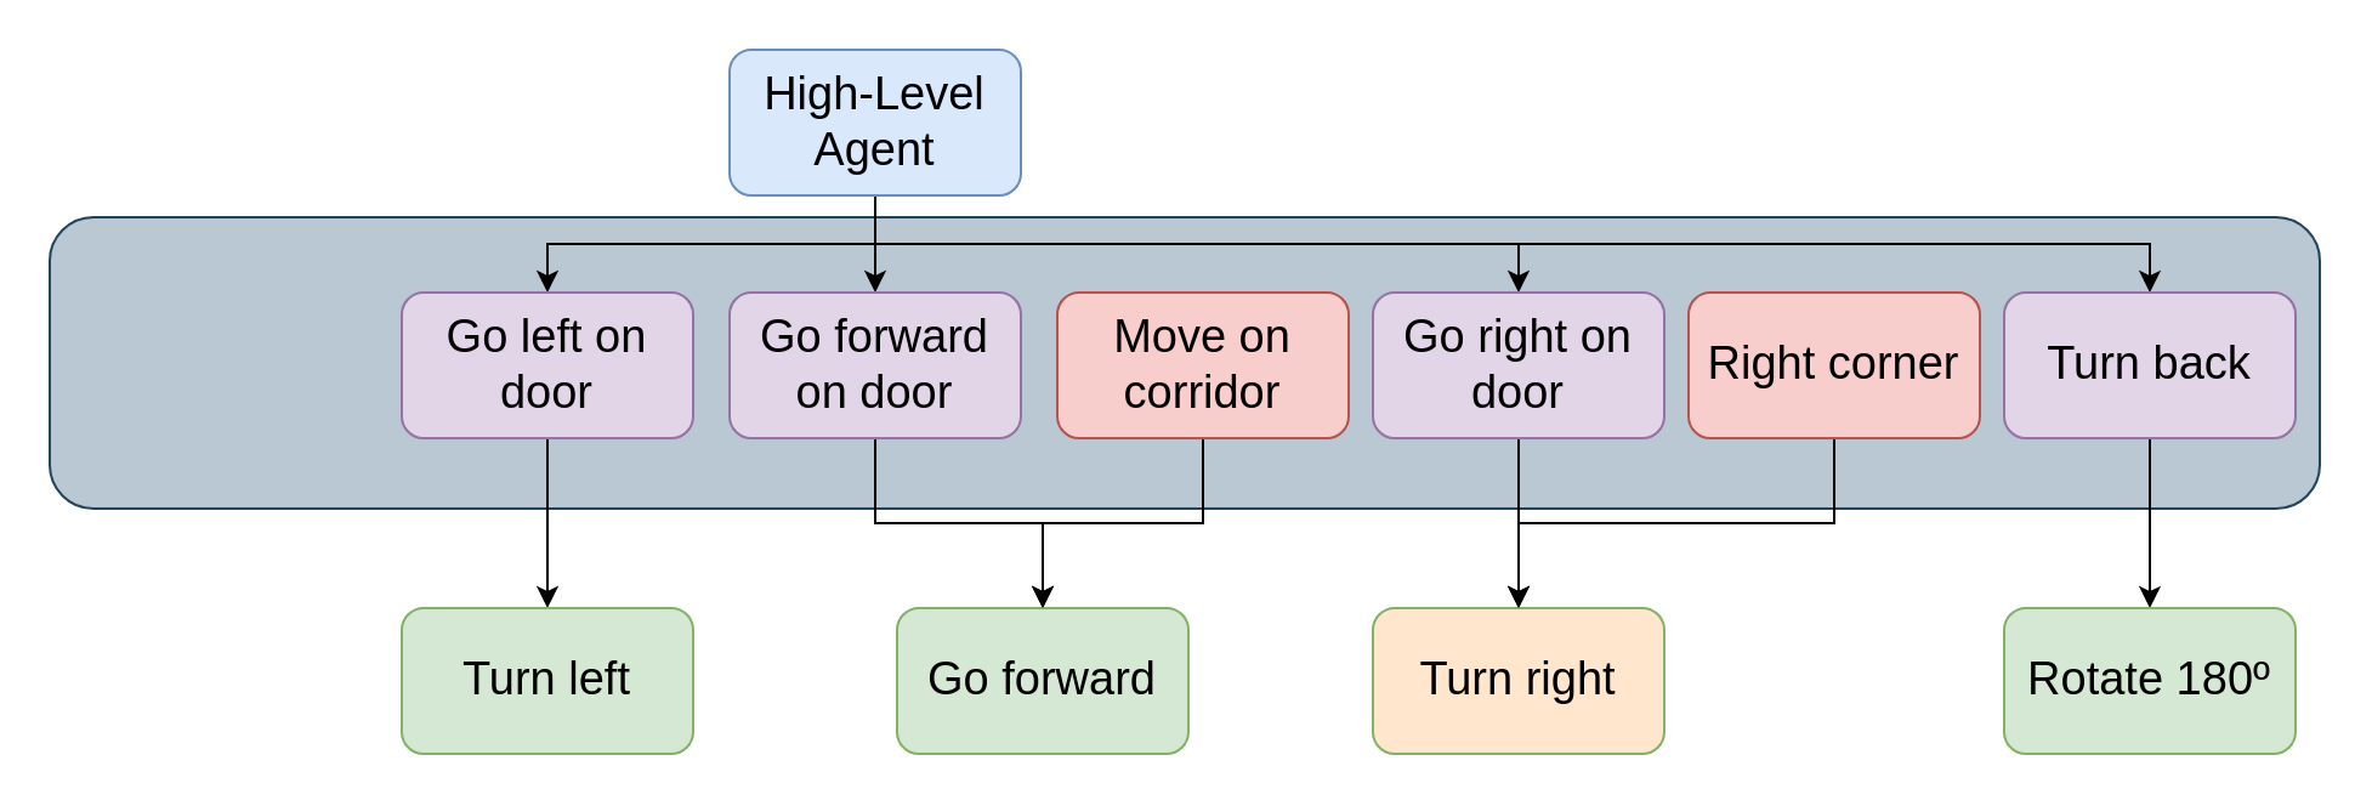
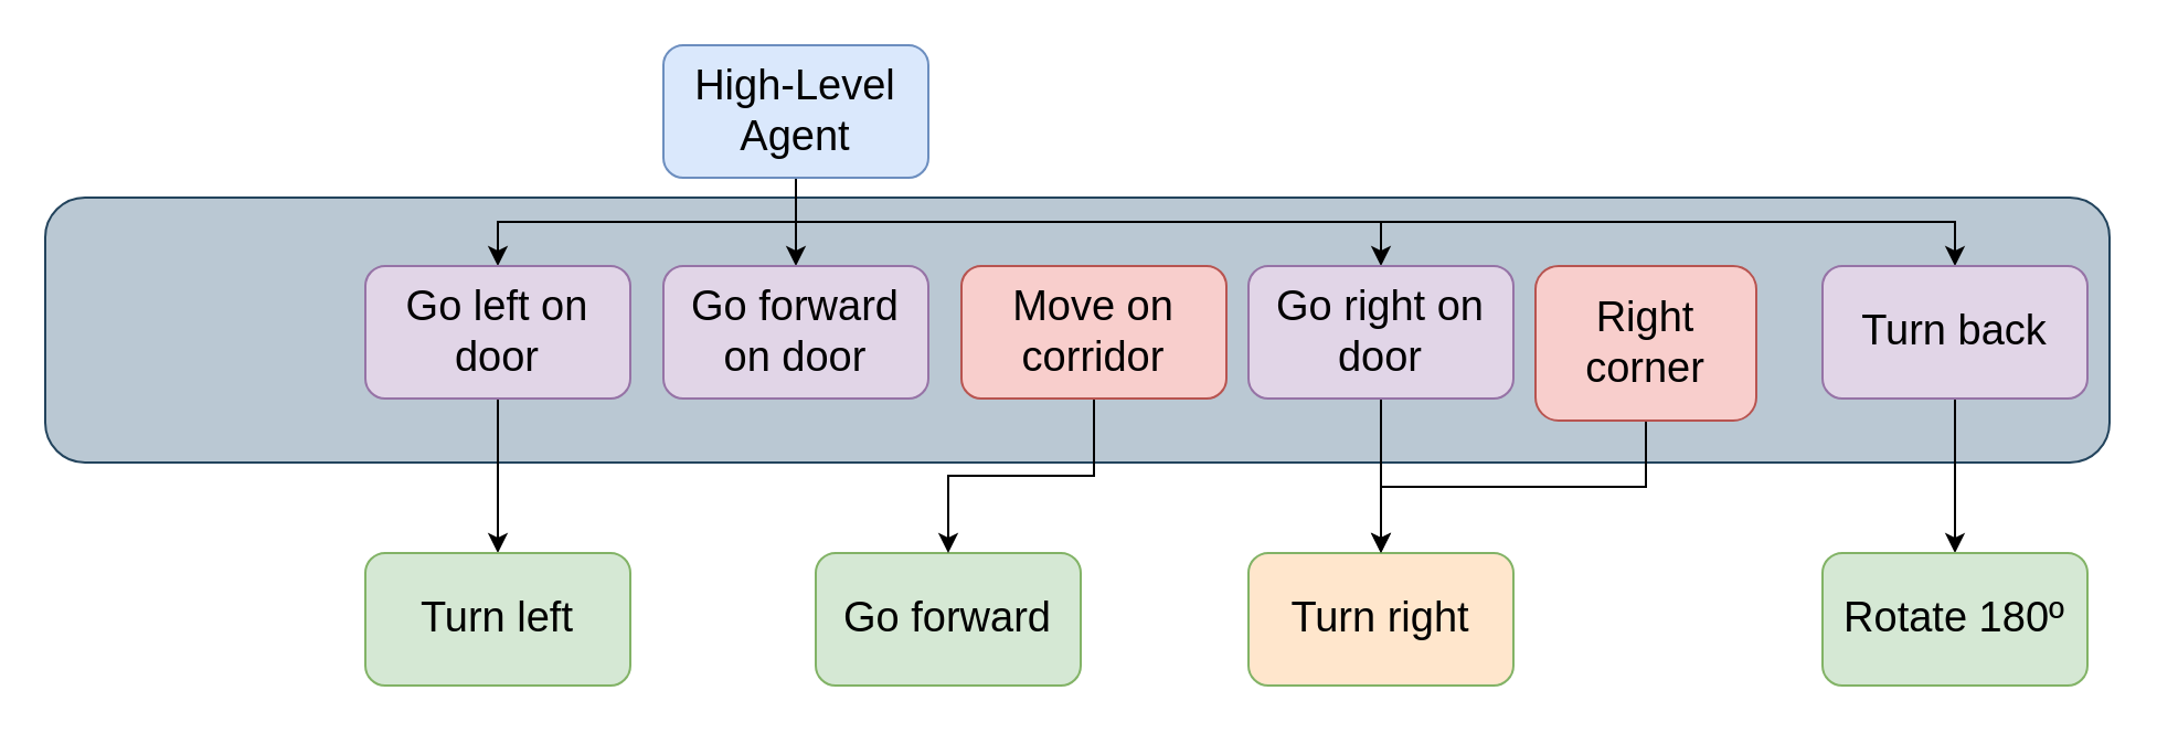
  <mxCell id="0" />
  <mxCell id="1" parent="0" />
  <mxCell id="2" value="" style="rounded=1;whiteSpace=wrap;html=1;fillColor=#bac8d3;strokeColor=#23445d;" vertex="1" parent="1"><mxGeometry x="20" y="89" width="935" height="120" as="geometry" /></mxCell>
  <mxCell id="3" style="edgeStyle=orthogonalEdgeStyle;rounded=0;orthogonalLoop=1;jettySize=auto;html=1;exitX=0.5;exitY=1;exitDx=0;exitDy=0;entryX=0.5;entryY=0;entryDx=0;entryDy=0;fontSize=19;" parent="1" source="7" target="13" edge="1"><mxGeometry relative="1" as="geometry" /></mxCell>
  <mxCell id="4" style="edgeStyle=orthogonalEdgeStyle;rounded=0;orthogonalLoop=1;jettySize=auto;html=1;exitX=0.5;exitY=1;exitDx=0;exitDy=0;entryX=0.5;entryY=0;entryDx=0;entryDy=0;fontSize=19;" parent="1" source="7" target="11" edge="1"><mxGeometry relative="1" as="geometry" /></mxCell>
  <mxCell id="5" style="edgeStyle=orthogonalEdgeStyle;rounded=0;orthogonalLoop=1;jettySize=auto;html=1;exitX=0.5;exitY=1;exitDx=0;exitDy=0;entryX=0.5;entryY=0;entryDx=0;entryDy=0;fontSize=19;" parent="1" source="7" target="9" edge="1"><mxGeometry relative="1" as="geometry" /></mxCell>
  <mxCell id="6" style="edgeStyle=orthogonalEdgeStyle;rounded=0;orthogonalLoop=1;jettySize=auto;html=1;exitX=0.5;exitY=1;exitDx=0;exitDy=0;entryX=0.5;entryY=0;entryDx=0;entryDy=0;fontSize=19;" parent="1" source="7" target="22" edge="1"><mxGeometry relative="1" as="geometry" /></mxCell>
  <mxCell id="7" value="High-Level Agent" style="rounded=1;whiteSpace=wrap;html=1;fillColor=#dae8fc;strokeColor=#6c8ebf;fontSize=19;" parent="1" vertex="1"><mxGeometry x="300" y="20" width="120" height="60" as="geometry" /></mxCell>
  <mxCell id="8" style="edgeStyle=orthogonalEdgeStyle;rounded=0;orthogonalLoop=1;jettySize=auto;html=1;exitX=0.5;exitY=1;exitDx=0;exitDy=0;fontSize=19;" parent="1" source="9" target="15" edge="1"><mxGeometry relative="1" as="geometry" /></mxCell>
  <mxCell id="9" value="Go left on door" style="rounded=1;whiteSpace=wrap;html=1;fillColor=#e1d5e7;strokeColor=#9673a6;fontSize=19;" parent="1" vertex="1"><mxGeometry x="165" y="120" width="120" height="60" as="geometry" /></mxCell>
  <mxCell id="10" style="edgeStyle=orthogonalEdgeStyle;rounded=0;orthogonalLoop=1;jettySize=auto;html=1;exitX=0.5;exitY=1;exitDx=0;exitDy=0;fontSize=19;" parent="1" source="11" target="16" edge="1"><mxGeometry relative="1" as="geometry" /></mxCell>
  <mxCell id="11" value="Go right on door" style="rounded=1;whiteSpace=wrap;html=1;fillColor=#e1d5e7;strokeColor=#9673a6;fontSize=19;" parent="1" vertex="1"><mxGeometry x="565" y="120" width="120" height="60" as="geometry" /></mxCell>
- <mxCell id="12" style="edgeStyle=orthogonalEdgeStyle;rounded=0;orthogonalLoop=1;jettySize=auto;html=1;exitX=0.5;exitY=1;exitDx=0;exitDy=0;fontSize=19;" parent="1" source="13" target="14" edge="1"><mxGeometry relative="1" as="geometry" /></mxCell>
  <mxCell id="13" value="Go forward on door" style="rounded=1;whiteSpace=wrap;html=1;fillColor=#e1d5e7;strokeColor=#9673a6;fontSize=19;" parent="1" vertex="1"><mxGeometry x="300" y="120" width="120" height="60" as="geometry" /></mxCell>
  <mxCell id="14" value="Go forward" style="rounded=1;whiteSpace=wrap;html=1;fillColor=#d5e8d4;strokeColor=#82b366;fontSize=19;" parent="1" vertex="1"><mxGeometry x="369" y="250" width="120" height="60" as="geometry" /></mxCell>
  <mxCell id="15" value="Turn left" style="rounded=1;whiteSpace=wrap;html=1;fillColor=#d5e8d4;strokeColor=#82b366;fontSize=19;" parent="1" vertex="1"><mxGeometry x="165" y="250" width="120" height="60" as="geometry" /></mxCell>
  <mxCell id="16" value="Turn right" style="rounded=1;whiteSpace=wrap;html=1;fillColor=#ffe6cc;strokeColor=#82b366;fontSize=19;" parent="1" vertex="1"><mxGeometry x="565" y="250" width="120" height="60" as="geometry" /></mxCell>
  <mxCell id="17" style="edgeStyle=orthogonalEdgeStyle;rounded=0;orthogonalLoop=1;jettySize=auto;html=1;exitX=0.5;exitY=1;exitDx=0;exitDy=0;entryX=0.5;entryY=0;entryDx=0;entryDy=0;fontSize=19;" parent="1" source="18" target="14" edge="1"><mxGeometry relative="1" as="geometry" /></mxCell>
  <mxCell id="18" value="Move on corridor" style="rounded=1;whiteSpace=wrap;html=1;fillColor=#f8cecc;strokeColor=#b85450;fontSize=19;" parent="1" vertex="1"><mxGeometry x="435" y="120" width="120" height="60" as="geometry" /></mxCell>
  <mxCell id="19" style="edgeStyle=orthogonalEdgeStyle;rounded=0;orthogonalLoop=1;jettySize=auto;html=1;exitX=0.5;exitY=1;exitDx=0;exitDy=0;entryX=0.5;entryY=0;entryDx=0;entryDy=0;fontSize=19;" parent="1" source="20" target="16" edge="1"><mxGeometry relative="1" as="geometry" /></mxCell>
- <mxCell id="20" value="Right corner" style="rounded=1;whiteSpace=wrap;html=1;fillColor=#f8cecc;strokeColor=#b85450;fontSize=19;" parent="1" vertex="1"><mxGeometry x="695" y="120" width="120" height="60" as="geometry" /></mxCell>
+ <mxCell id="20" value="Right corner" style="rounded=1;whiteSpace=wrap;html=1;fillColor=#f8cecc;strokeColor=#b85450;fontSize=19;" parent="1" vertex="1"><mxGeometry x="695" y="120" width="100" height="70" as="geometry" /></mxCell>
  <mxCell id="21" style="edgeStyle=orthogonalEdgeStyle;rounded=0;orthogonalLoop=1;jettySize=auto;html=1;exitX=0.5;exitY=1;exitDx=0;exitDy=0;entryX=0.5;entryY=0;entryDx=0;entryDy=0;fontSize=19;" parent="1" source="22" target="23" edge="1"><mxGeometry relative="1" as="geometry" /></mxCell>
  <mxCell id="22" value="Turn back" style="rounded=1;whiteSpace=wrap;html=1;fillColor=#e1d5e7;strokeColor=#9673a6;fontSize=19;" parent="1" vertex="1"><mxGeometry x="825" y="120" width="120" height="60" as="geometry" /></mxCell>
  <mxCell id="23" value="Rotate 180º" style="rounded=1;whiteSpace=wrap;html=1;fillColor=#d5e8d4;strokeColor=#82b366;fontSize=19;" parent="1" vertex="1"><mxGeometry x="825" y="250" width="120" height="60" as="geometry" /></mxCell>
